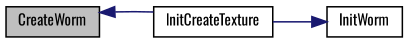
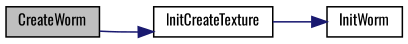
  digraph {
    fontname=Oswald
    rankdir=LR
    node [color=black fillcolor=white fontname=Oswald fontsize=10 shape=record style=filled]
    edge [color=midnightblue fontname=Oswald fontsize=10 labelfontname=Helvetica labelfontsize=10 style=solid]
    n1 [fillcolor=grey75 fontcolor=black height=0.2 label=CreateWorm width=0.4]
    n2 [height=0.2 label=InitCreateTexture width=0.4]
    n3 [height=0.2 label=InitWorm width=0.4]
-   n2 -> n1
+   n1 -> n2
    n2 -> n3
  }
